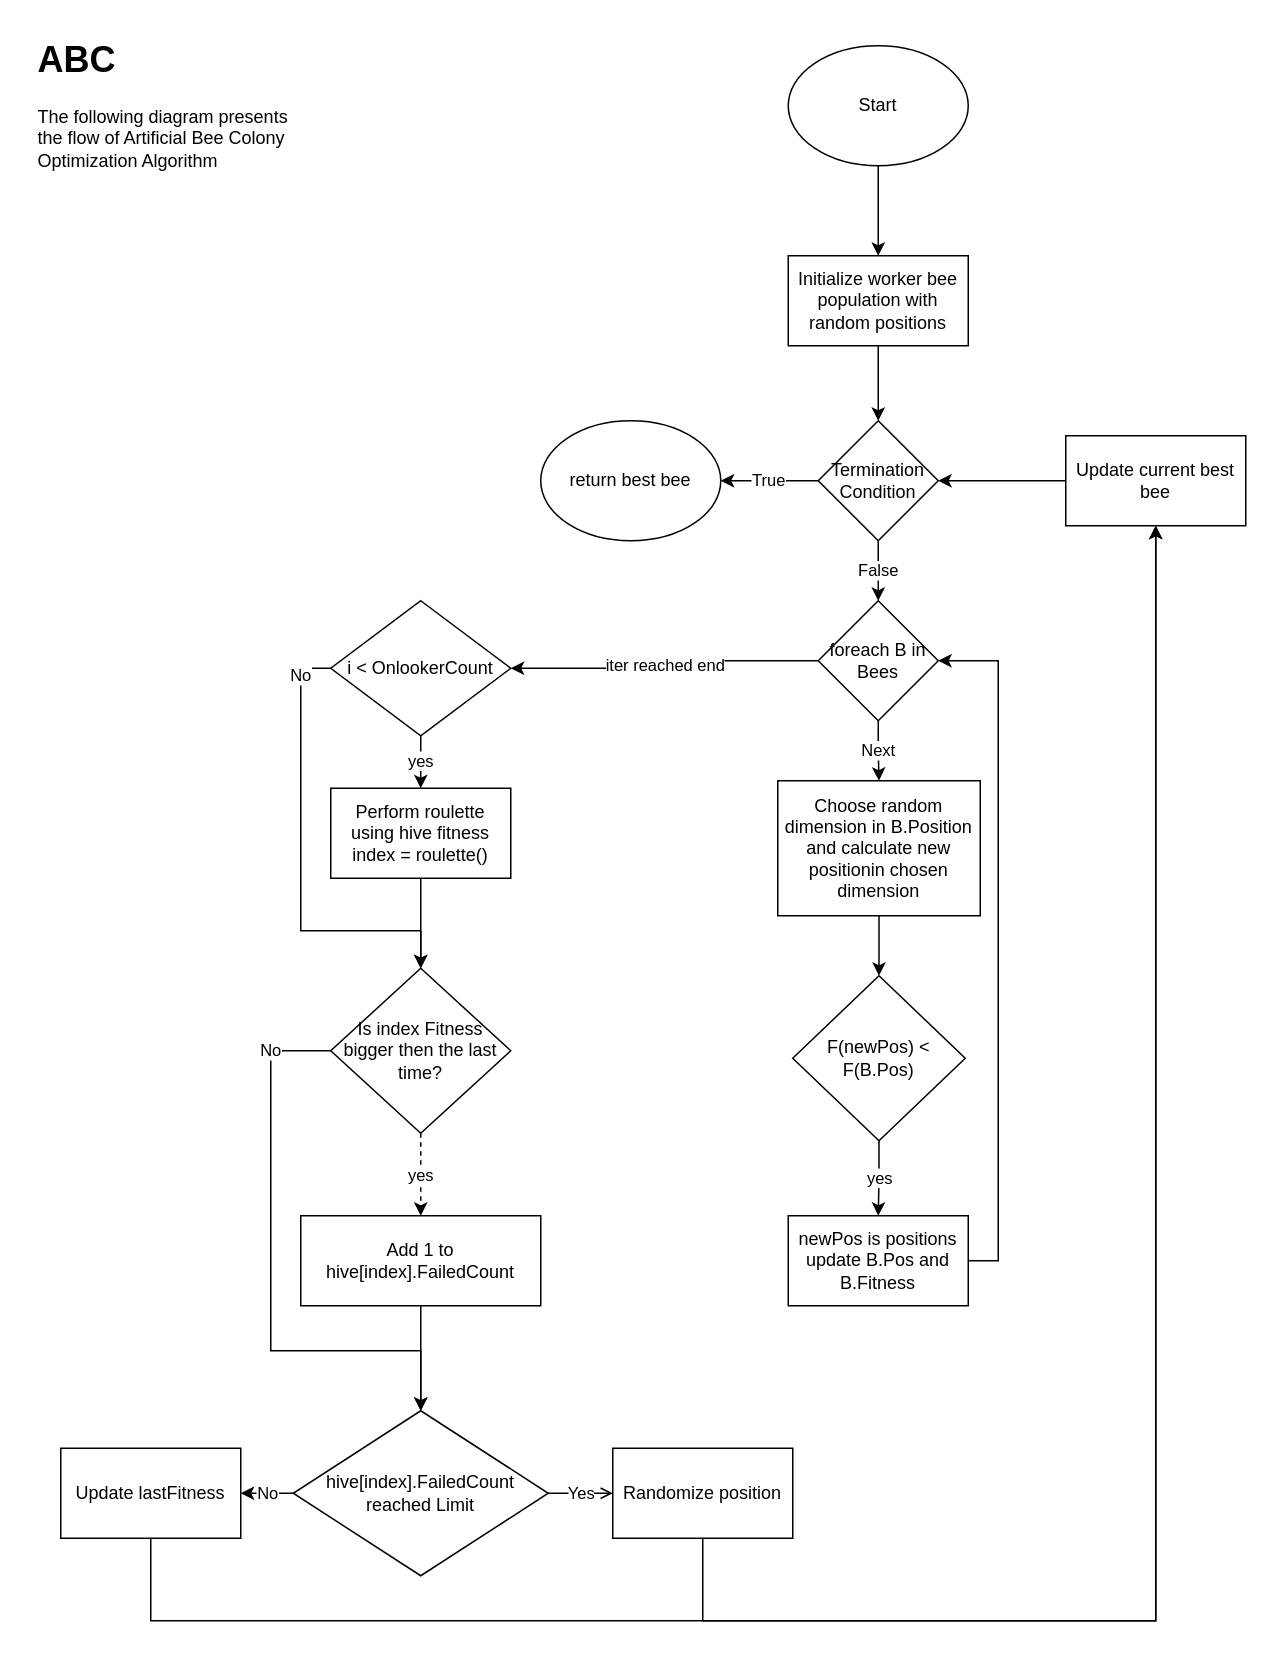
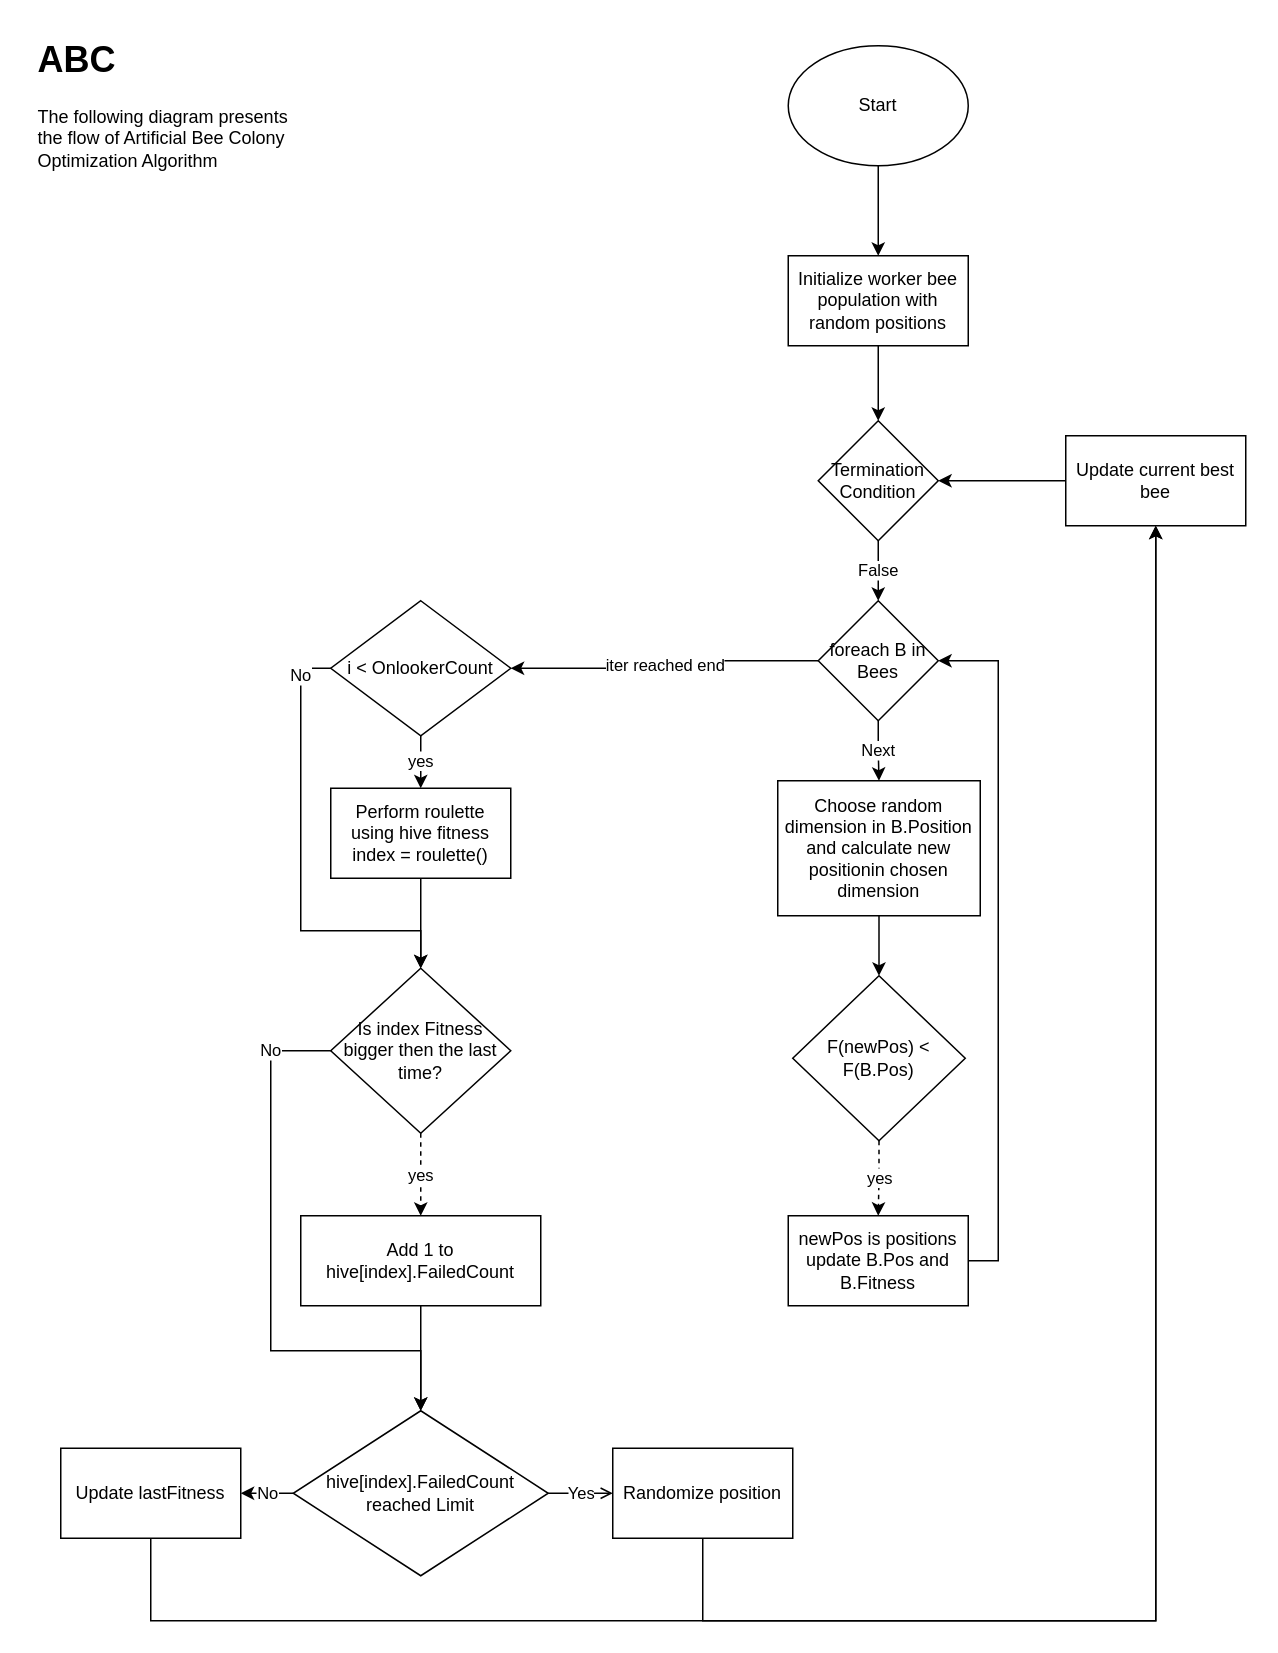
  <mxCell id="0" />
  <mxCell id="1" parent="0" />
  <mxCell id="2" value="&lt;h1&gt;ABC&lt;br&gt;&lt;/h1&gt;&lt;p&gt;The following diagram presents the flow of Artificial Bee Colony Optimization Algorithm&lt;br&gt;&lt;/p&gt;" style="text;html=1;strokeColor=none;fillColor=none;spacing=5;spacingTop=-20;whiteSpace=wrap;overflow=hidden;rounded=0;" vertex="1" parent="1"><mxGeometry y="20" width="190" height="120" as="geometry" x="20" /></mxCell>
  <mxCell id="3" value="" style="edgeStyle=orthogonalEdgeStyle;rounded=0;orthogonalLoop=1;jettySize=auto;html=1;" edge="1" parent="1" source="4" target="6"><mxGeometry relative="1" as="geometry" /></mxCell>
  <mxCell id="4" value="Start" style="ellipse;whiteSpace=wrap;html=1;" vertex="1" parent="1"><mxGeometry x="525" y="30" width="120" height="80" as="geometry" /></mxCell>
  <mxCell id="5" value="" style="edgeStyle=orthogonalEdgeStyle;rounded=0;orthogonalLoop=1;jettySize=auto;html=1;" edge="1" parent="1" source="6" target="9"><mxGeometry relative="1" as="geometry" /></mxCell>
  <mxCell id="6" value="&lt;div&gt;Initialize worker bee population with random positions&lt;/div&gt;" style="rounded=0;whiteSpace=wrap;html=1;" vertex="1" parent="1"><mxGeometry x="525" y="170" width="120" height="60" as="geometry" /></mxCell>
  <mxCell id="7" value="False" style="edgeStyle=orthogonalEdgeStyle;rounded=0;orthogonalLoop=1;jettySize=auto;html=1;" edge="1" parent="1" source="9" target="12"><mxGeometry relative="1" as="geometry" /></mxCell>
- <mxCell id="8" value="True" style="edgeStyle=orthogonalEdgeStyle;rounded=0;orthogonalLoop=1;jettySize=auto;html=1;" edge="1" parent="1" source="9" target="22"><mxGeometry relative="1" as="geometry" /></mxCell>
  <mxCell id="9" value="Termination Condition" style="rhombus;whiteSpace=wrap;html=1;" vertex="1" parent="1"><mxGeometry x="545" y="280" width="80" height="80" as="geometry" /></mxCell>
  <mxCell id="10" value="Next" style="edgeStyle=orthogonalEdgeStyle;rounded=0;orthogonalLoop=1;jettySize=auto;html=1;" edge="1" parent="1" source="12" target="17"><mxGeometry relative="1" as="geometry" /></mxCell>
  <mxCell id="11" value="iter reached end" style="edgeStyle=orthogonalEdgeStyle;rounded=0;orthogonalLoop=1;jettySize=auto;html=1;exitX=0;exitY=0.5;exitDx=0;exitDy=0;entryX=1;entryY=0.5;entryDx=0;entryDy=0;" edge="1" parent="1" source="12" target="15"><mxGeometry relative="1" as="geometry" /></mxCell>
  <mxCell id="12" value="foreach B in Bees" style="rhombus;whiteSpace=wrap;html=1;" vertex="1" parent="1"><mxGeometry x="545" y="400" width="80" height="80" as="geometry" /></mxCell>
  <mxCell id="13" value="yes" style="edgeStyle=orthogonalEdgeStyle;rounded=0;orthogonalLoop=1;jettySize=auto;html=1;" edge="1" parent="1" source="15" target="24"><mxGeometry relative="1" as="geometry" /></mxCell>
  <mxCell id="14" value="No" style="edgeStyle=orthogonalEdgeStyle;rounded=0;orthogonalLoop=1;jettySize=auto;html=1;exitX=0;exitY=0.5;exitDx=0;exitDy=0;entryX=0.5;entryY=0;entryDx=0;entryDy=0;" edge="1" parent="1" source="15" target="27"><mxGeometry x="-0.867" y="5" relative="1" as="geometry"><Array as="points"><mxPoint x="200" y="445" /><mxPoint x="200" y="620" /><mxPoint x="280" y="620" /></Array><mxPoint x="-5" y="5" as="offset" /></mxGeometry></mxCell>
  <mxCell id="15" value="i &amp;lt; OnlookerCount" style="rhombus;whiteSpace=wrap;html=1;" vertex="1" parent="1"><mxGeometry x="220" y="400" width="120" height="90" as="geometry" /></mxCell>
  <mxCell id="16" value="" style="edgeStyle=orthogonalEdgeStyle;rounded=0;orthogonalLoop=1;jettySize=auto;html=1;" edge="1" parent="1" source="17" target="19"><mxGeometry relative="1" as="geometry" /></mxCell>
  <mxCell id="17" value="&lt;div&gt;Choose random dimension in B.Position&lt;/div&gt;and calculate new positionin chosen dimension" style="rounded=0;whiteSpace=wrap;html=1;" vertex="1" parent="1"><mxGeometry x="518" y="520" width="135" height="90" as="geometry" /></mxCell>
- <mxCell id="18" value="yes" style="edgeStyle=orthogonalEdgeStyle;rounded=0;orthogonalLoop=1;jettySize=auto;html=1;" edge="1" parent="1" source="19" target="21"><mxGeometry relative="1" as="geometry" /></mxCell>
+ <mxCell id="18" value="yes" style="edgeStyle=orthogonalEdgeStyle;rounded=0;orthogonalLoop=1;jettySize=auto;html=1;dashed=1;" edge="1" parent="1" source="19" target="21"><mxGeometry relative="1" as="geometry" /></mxCell>
  <mxCell id="19" value="F(newPos) &amp;lt; F(B.Pos)" style="rhombus;whiteSpace=wrap;html=1;" vertex="1" parent="1"><mxGeometry x="528" y="650" width="115" height="110" as="geometry" /></mxCell>
  <mxCell id="20" style="edgeStyle=orthogonalEdgeStyle;rounded=0;orthogonalLoop=1;jettySize=auto;html=1;exitX=1;exitY=0.5;exitDx=0;exitDy=0;entryX=1;entryY=0.5;entryDx=0;entryDy=0;" edge="1" parent="1" source="21" target="12"><mxGeometry relative="1" as="geometry" /></mxCell>
  <mxCell id="21" value="newPos is positions&lt;br&gt;update B.Pos and B.Fitness" style="rounded=0;whiteSpace=wrap;html=1;" vertex="1" parent="1"><mxGeometry x="525" y="810" width="120" height="60" as="geometry" /></mxCell>
- <mxCell id="22" value="return best bee" style="ellipse;whiteSpace=wrap;html=1;" vertex="1" parent="1"><mxGeometry x="360" y="280" width="120" height="80" as="geometry" /></mxCell>
  <mxCell id="23" value="" style="edgeStyle=orthogonalEdgeStyle;rounded=0;orthogonalLoop=1;jettySize=auto;html=1;" edge="1" parent="1" source="24" target="27"><mxGeometry relative="1" as="geometry" /></mxCell>
  <mxCell id="24" value="&lt;div&gt;Perform roulette using hive fitness&lt;/div&gt;index = roulette()" style="rounded=0;whiteSpace=wrap;html=1;" vertex="1" parent="1"><mxGeometry x="220" y="525" width="120" height="60" as="geometry" /></mxCell>
  <mxCell id="25" value="yes" style="edgeStyle=orthogonalEdgeStyle;rounded=0;orthogonalLoop=1;jettySize=auto;html=1;dashed=1;" edge="1" parent="1" source="27" target="29"><mxGeometry relative="1" as="geometry" /></mxCell>
  <mxCell id="26" value="No" style="edgeStyle=orthogonalEdgeStyle;rounded=0;orthogonalLoop=1;jettySize=auto;html=1;exitX=0;exitY=0.5;exitDx=0;exitDy=0;" edge="1" parent="1" source="27" target="32"><mxGeometry x="-0.789" relative="1" as="geometry"><Array as="points"><mxPoint x="180" y="700" /><mxPoint x="180" y="900" /><mxPoint x="280" y="900" /></Array><mxPoint as="offset" /></mxGeometry></mxCell>
  <mxCell id="27" value="Is index Fitness bigger then the last time?" style="rhombus;whiteSpace=wrap;html=1;" vertex="1" parent="1"><mxGeometry x="220" y="645" width="120" height="110" as="geometry" /></mxCell>
  <mxCell id="28" style="edgeStyle=orthogonalEdgeStyle;rounded=0;orthogonalLoop=1;jettySize=auto;html=1;exitX=0.5;exitY=1;exitDx=0;exitDy=0;entryX=0.5;entryY=0;entryDx=0;entryDy=0;" edge="1" parent="1" source="29" target="32"><mxGeometry relative="1" as="geometry" /></mxCell>
  <mxCell id="29" value="Add 1 to hive[index].FailedCount" style="rounded=0;whiteSpace=wrap;html=1;" vertex="1" parent="1"><mxGeometry x="200" y="810" width="160" height="60" as="geometry" /></mxCell>
  <mxCell id="30" value="No" style="edgeStyle=orthogonalEdgeStyle;rounded=0;orthogonalLoop=1;jettySize=auto;html=1;" edge="1" parent="1" source="32" target="34"><mxGeometry relative="1" as="geometry" /></mxCell>
  <mxCell id="31" value="Yes" style="edgeStyle=orthogonalEdgeStyle;rounded=0;orthogonalLoop=1;jettySize=auto;html=1;endArrow=open;" edge="1" parent="1" source="32" target="36"><mxGeometry relative="1" as="geometry" /></mxCell>
  <mxCell id="32" value="&lt;div&gt;hive[index].FailedCount&lt;/div&gt;&lt;div&gt;reached Limit&lt;br&gt;&lt;/div&gt;" style="rhombus;whiteSpace=wrap;html=1;" vertex="1" parent="1"><mxGeometry x="195" y="940" width="170" height="110" as="geometry" /></mxCell>
  <mxCell id="33" style="edgeStyle=orthogonalEdgeStyle;rounded=0;orthogonalLoop=1;jettySize=auto;html=1;exitX=0.5;exitY=1;exitDx=0;exitDy=0;entryX=0.5;entryY=1;entryDx=0;entryDy=0;" edge="1" parent="1" source="34" target="38"><mxGeometry relative="1" as="geometry"><Array as="points"><mxPoint x="100" y="1080" /><mxPoint x="770" y="1080" /></Array></mxGeometry></mxCell>
  <mxCell id="34" value="Update lastFitness" style="rounded=0;whiteSpace=wrap;html=1;" vertex="1" parent="1"><mxGeometry x="40" y="965" width="120" height="60" as="geometry" /></mxCell>
  <mxCell id="35" style="edgeStyle=orthogonalEdgeStyle;rounded=0;orthogonalLoop=1;jettySize=auto;html=1;exitX=0.5;exitY=1;exitDx=0;exitDy=0;" edge="1" parent="1" source="36" target="38"><mxGeometry relative="1" as="geometry"><Array as="points"><mxPoint x="468" y="1080" /><mxPoint x="770" y="1080" /></Array></mxGeometry></mxCell>
  <mxCell id="36" value="Randomize position" style="rounded=0;whiteSpace=wrap;html=1;" vertex="1" parent="1"><mxGeometry x="408" y="965" width="120" height="60" as="geometry" /></mxCell>
  <mxCell id="37" style="edgeStyle=orthogonalEdgeStyle;rounded=0;orthogonalLoop=1;jettySize=auto;html=1;exitX=0;exitY=0.5;exitDx=0;exitDy=0;entryX=1;entryY=0.5;entryDx=0;entryDy=0;" edge="1" parent="1" source="38" target="9"><mxGeometry relative="1" as="geometry" /></mxCell>
  <mxCell id="38" value="&lt;div&gt;Update current best&lt;/div&gt;&lt;div&gt;bee&lt;br&gt;&lt;/div&gt;" style="rounded=0;whiteSpace=wrap;html=1;" vertex="1" parent="1"><mxGeometry x="710" y="290" width="120" height="60" as="geometry" /></mxCell>
